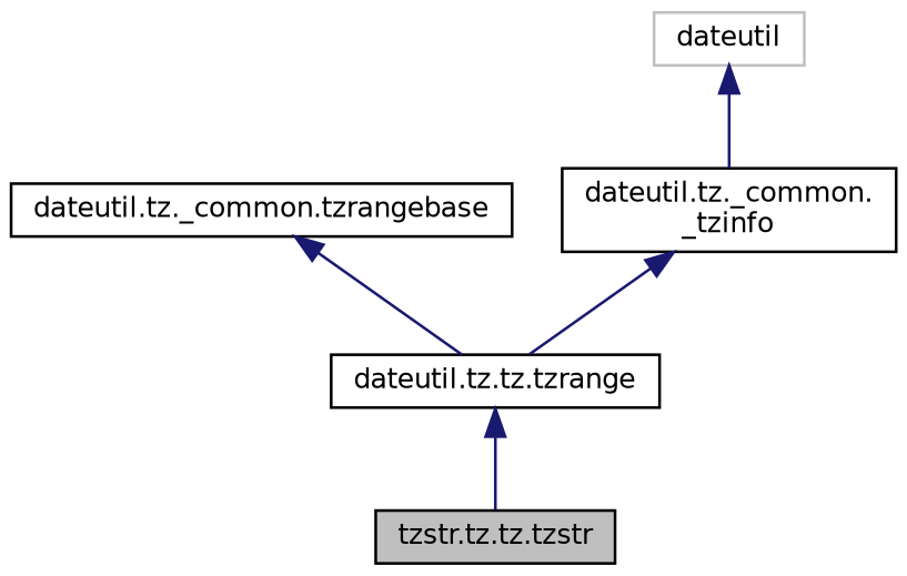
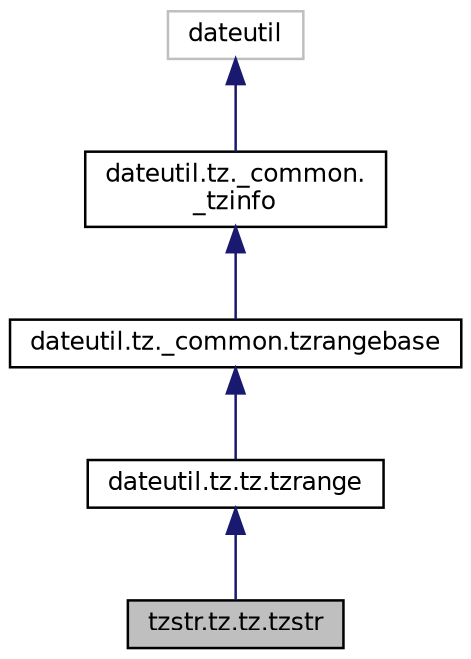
  digraph {
    node [color=black fillcolor=white fontname=Helvetica fontsize=10 shape=record style=filled]
    edge [color=midnightblue dir=back fontname=Helvetica fontsize=10 labelfontname=Helvetica labelfontsize=10 style=solid]
    n1 [fillcolor=grey75 fontcolor=black height=0.2 label="tzstr.tz.tz.tzstr" width=0.4]
    n2 [height=0.2 label="dateutil.tz.tz.tzrange" width=0.4]
    n3 [height=0.2 label="dateutil.tz._common.tzrangebase" width=0.4]
    n4 [height=0.2 label="dateutil.tz._common.\l_tzinfo" width=0.4]
    n5 [color=grey75 height=0.2 label=dateutil width=0.4]
    n2 -> n1
    n3 -> n2
-   n4 -> n2
+   n4 -> n3
    n5 -> n4
  }
